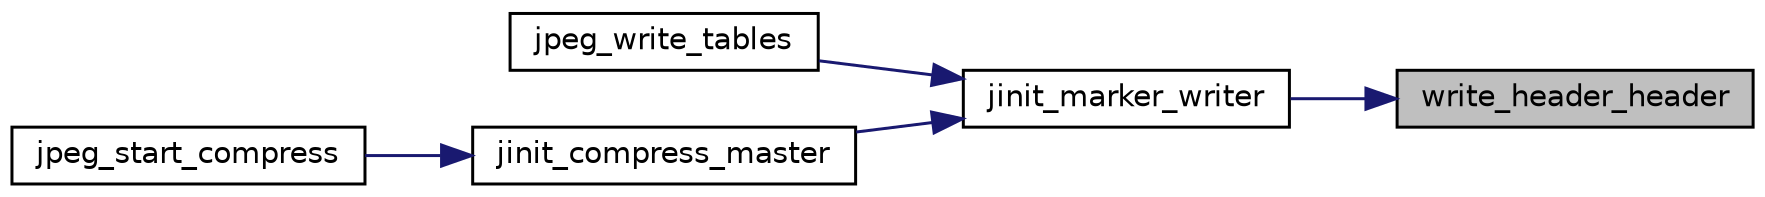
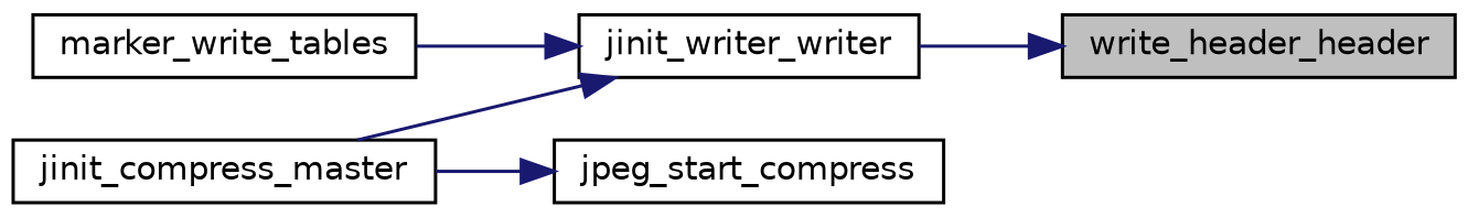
  digraph {
    rankdir=RL
    node [color=black fontname=Helvetica fontsize=10 shape=record]
    edge [color=midnightblue dir=back fontname=Helvetica fontsize=10 labelfontname=Helvetica labelfontsize=10 style=solid]
    n1 [fillcolor=grey75 fontcolor=black height=0.2 label=write_header_header style=filled width=0.4]
-   n2 [height=0.2 label=jinit_marker_writer width=0.4]
-   n3 [height=0.2 label=jpeg_write_tables width=0.4]
+   n2 [height=0.2 label=jinit_writer_writer width=0.4]
+   n3 [height=0.2 label=marker_write_tables width=0.4]
    n4 [height=0.2 label=jinit_compress_master width=0.4]
    n5 [height=0.2 label=jpeg_start_compress width=0.4]
    n1 -> n2
    n2 -> n3
    n2 -> n4
-   n4 -> n5
+   n5 -> n4
  }
